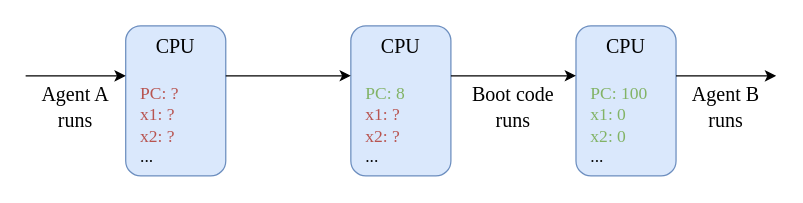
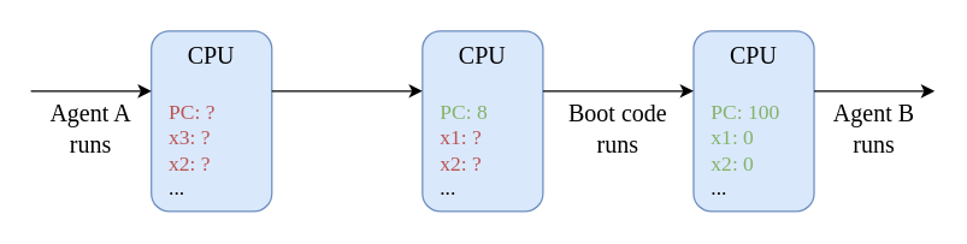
  <mxCell id="0" />
  <mxCell id="1" parent="0" />
  <mxCell id="2" value="CPU" style="rounded=1;whiteSpace=wrap;html=1;fontFamily=CMU Sans Serif;verticalAlign=top;fontSize=16;fillColor=#dae8fc;strokeColor=#6c8ebf;" parent="1" vertex="1"><mxGeometry x="100" y="20" width="80" height="120" as="geometry" /></mxCell>
- <mxCell id="3" value="&lt;font face=&quot;CMU Typewriter Text&quot; style=&quot;font-size: 14px&quot;&gt;PC: ?&lt;br style=&quot;font-size: 14px&quot;&gt;x1: ?&lt;br style=&quot;font-size: 14px&quot;&gt;x2: ?&lt;br style=&quot;font-size: 14px&quot;&gt;&lt;font color=&quot;#000000&quot;&gt;...&lt;/font&gt;&lt;/font&gt;" style="text;html=1;strokeColor=none;fillColor=none;align=left;verticalAlign=middle;whiteSpace=wrap;rounded=0;fontFamily=CMU Sans Serif;fontSize=14;fontColor=#B85450;" parent="1" vertex="1"><mxGeometry x="110" y="70" width="40" height="60" as="geometry" /></mxCell>
+ <mxCell id="3" value="&lt;font face=&quot;CMU Typewriter Text&quot; style=&quot;font-size: 14px&quot;&gt;PC: ?&lt;br style=&quot;font-size: 14px&quot;&gt;x3: ?&lt;br style=&quot;font-size: 14px&quot;&gt;x2: ?&lt;br style=&quot;font-size: 14px&quot;&gt;&lt;font color=&quot;#000000&quot;&gt;...&lt;/font&gt;&lt;/font&gt;" style="text;html=1;strokeColor=none;fillColor=none;align=left;verticalAlign=middle;whiteSpace=wrap;rounded=0;fontFamily=CMU Sans Serif;fontSize=14;fontColor=#B85450;" parent="1" vertex="1"><mxGeometry x="110" y="70" width="40" height="60" as="geometry" /></mxCell>
  <mxCell id="4" value="CPU" style="rounded=1;whiteSpace=wrap;html=1;fontFamily=CMU Sans Serif;verticalAlign=top;fontSize=16;fillColor=#dae8fc;strokeColor=#6c8ebf;" parent="1" vertex="1"><mxGeometry x="280" y="20" width="80" height="120" as="geometry" /></mxCell>
  <mxCell id="5" value="&lt;font face=&quot;CMU Typewriter Text&quot; style=&quot;font-size: 14px&quot;&gt;&lt;font color=&quot;#82b366&quot;&gt;PC: 8&lt;/font&gt;&lt;br style=&quot;font-size: 14px&quot;&gt;&lt;font color=&quot;#b85450&quot;&gt;x1: ?&lt;br style=&quot;font-size: 14px&quot;&gt;x2: ?&lt;/font&gt;&lt;br style=&quot;font-size: 14px&quot;&gt;...&lt;/font&gt;" style="text;html=1;strokeColor=none;fillColor=none;align=left;verticalAlign=middle;whiteSpace=wrap;rounded=0;fontFamily=CMU Sans Serif;fontSize=14;" parent="1" vertex="1"><mxGeometry x="290" y="70" width="40" height="60" as="geometry" /></mxCell>
  <mxCell id="6" value="CPU" style="rounded=1;whiteSpace=wrap;html=1;fontFamily=CMU Sans Serif;verticalAlign=top;fontSize=16;fillColor=#dae8fc;strokeColor=#6c8ebf;" parent="1" vertex="1"><mxGeometry x="460" y="20" width="80" height="120" as="geometry" /></mxCell>
  <mxCell id="7" value="&lt;font face=&quot;CMU Typewriter Text&quot; style=&quot;font-size: 14px&quot;&gt;&lt;font color=&quot;#82b366&quot;&gt;PC: 100&lt;br style=&quot;font-size: 14px&quot;&gt;x1: 0&lt;br style=&quot;font-size: 14px&quot;&gt;x2: 0&lt;br style=&quot;font-size: 14px&quot;&gt;&lt;/font&gt;...&lt;/font&gt;" style="text;html=1;strokeColor=none;fillColor=none;align=left;verticalAlign=middle;whiteSpace=wrap;rounded=0;fontFamily=CMU Sans Serif;fontSize=14;" parent="1" vertex="1"><mxGeometry x="470" y="70" width="60" height="60" as="geometry" /></mxCell>
  <mxCell id="8" value="" style="endArrow=classic;html=1;fontFamily=CMU Sans Serif;fontSize=16;entryX=0;entryY=0.333;entryDx=0;entryDy=0;entryPerimeter=0;" parent="1" target="4" edge="1"><mxGeometry width="50" height="50" relative="1" as="geometry"><mxPoint x="180" y="60" as="sourcePoint" /><mxPoint x="250" y="60" as="targetPoint" /></mxGeometry></mxCell>
  <mxCell id="9" value="" style="endArrow=classic;html=1;fontFamily=CMU Sans Serif;fontSize=16;entryX=0;entryY=0.333;entryDx=0;entryDy=0;entryPerimeter=0;" parent="1" target="6" edge="1"><mxGeometry width="50" height="50" relative="1" as="geometry"><mxPoint x="360" y="60.04" as="sourcePoint" /><mxPoint x="440" y="60" as="targetPoint" /></mxGeometry></mxCell>
  <mxCell id="10" value="" style="endArrow=classic;html=1;fontFamily=CMU Sans Serif;fontSize=16;entryX=0;entryY=0.333;entryDx=0;entryDy=0;entryPerimeter=0;" parent="1" edge="1"><mxGeometry width="50" height="50" relative="1" as="geometry"><mxPoint x="20" y="60.04" as="sourcePoint" /><mxPoint x="100" y="60" as="targetPoint" /></mxGeometry></mxCell>
  <mxCell id="11" value="" style="endArrow=classic;html=1;fontFamily=CMU Sans Serif;fontSize=16;entryX=0;entryY=0.333;entryDx=0;entryDy=0;entryPerimeter=0;" parent="1" edge="1"><mxGeometry width="50" height="50" relative="1" as="geometry"><mxPoint x="540" y="60.04" as="sourcePoint" /><mxPoint x="620" y="60" as="targetPoint" /></mxGeometry></mxCell>
  <mxCell id="12" value="Agent A&lt;br&gt;runs" style="text;html=1;strokeColor=none;fillColor=none;align=center;verticalAlign=middle;whiteSpace=wrap;rounded=0;fontFamily=CMU Sans Serif;fontSize=16;" parent="1" vertex="1"><mxGeometry x="30" y="70" width="60" height="30" as="geometry" /></mxCell>
  <mxCell id="13" value="Agent B&lt;br&gt;runs" style="text;html=1;strokeColor=none;fillColor=none;align=center;verticalAlign=middle;whiteSpace=wrap;rounded=0;fontFamily=CMU Sans Serif;fontSize=16;" parent="1" vertex="1"><mxGeometry x="550" y="70" width="60" height="30" as="geometry" /></mxCell>
  <mxCell id="14" value="Boot code&lt;br&gt;runs" style="text;html=1;strokeColor=none;fillColor=none;align=center;verticalAlign=middle;whiteSpace=wrap;rounded=0;fontFamily=CMU Sans Serif;fontSize=16;" parent="1" vertex="1"><mxGeometry x="360" y="70" width="100" height="30" as="geometry" /></mxCell>
